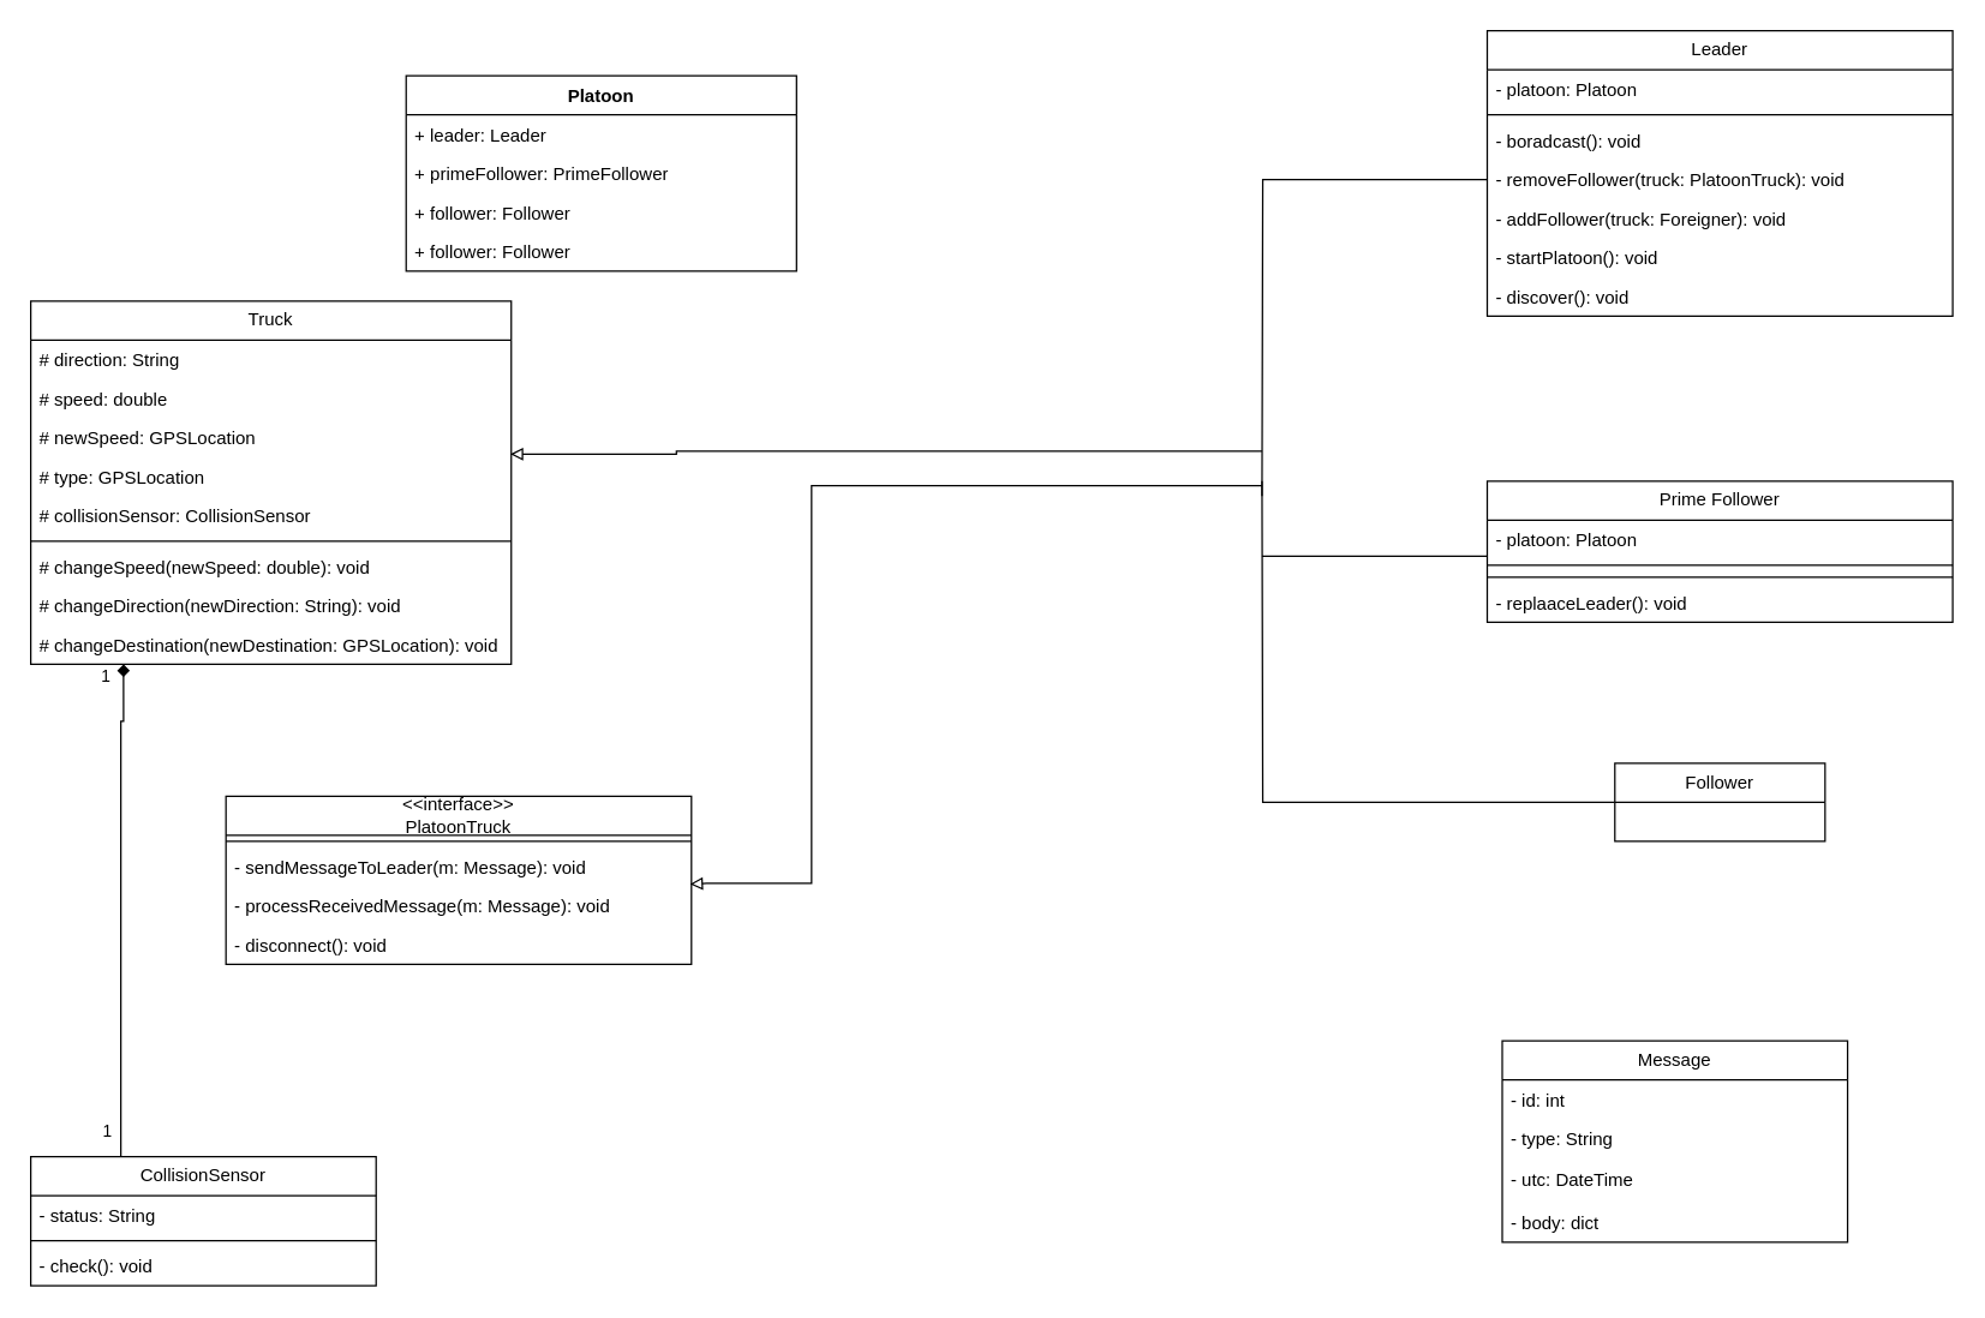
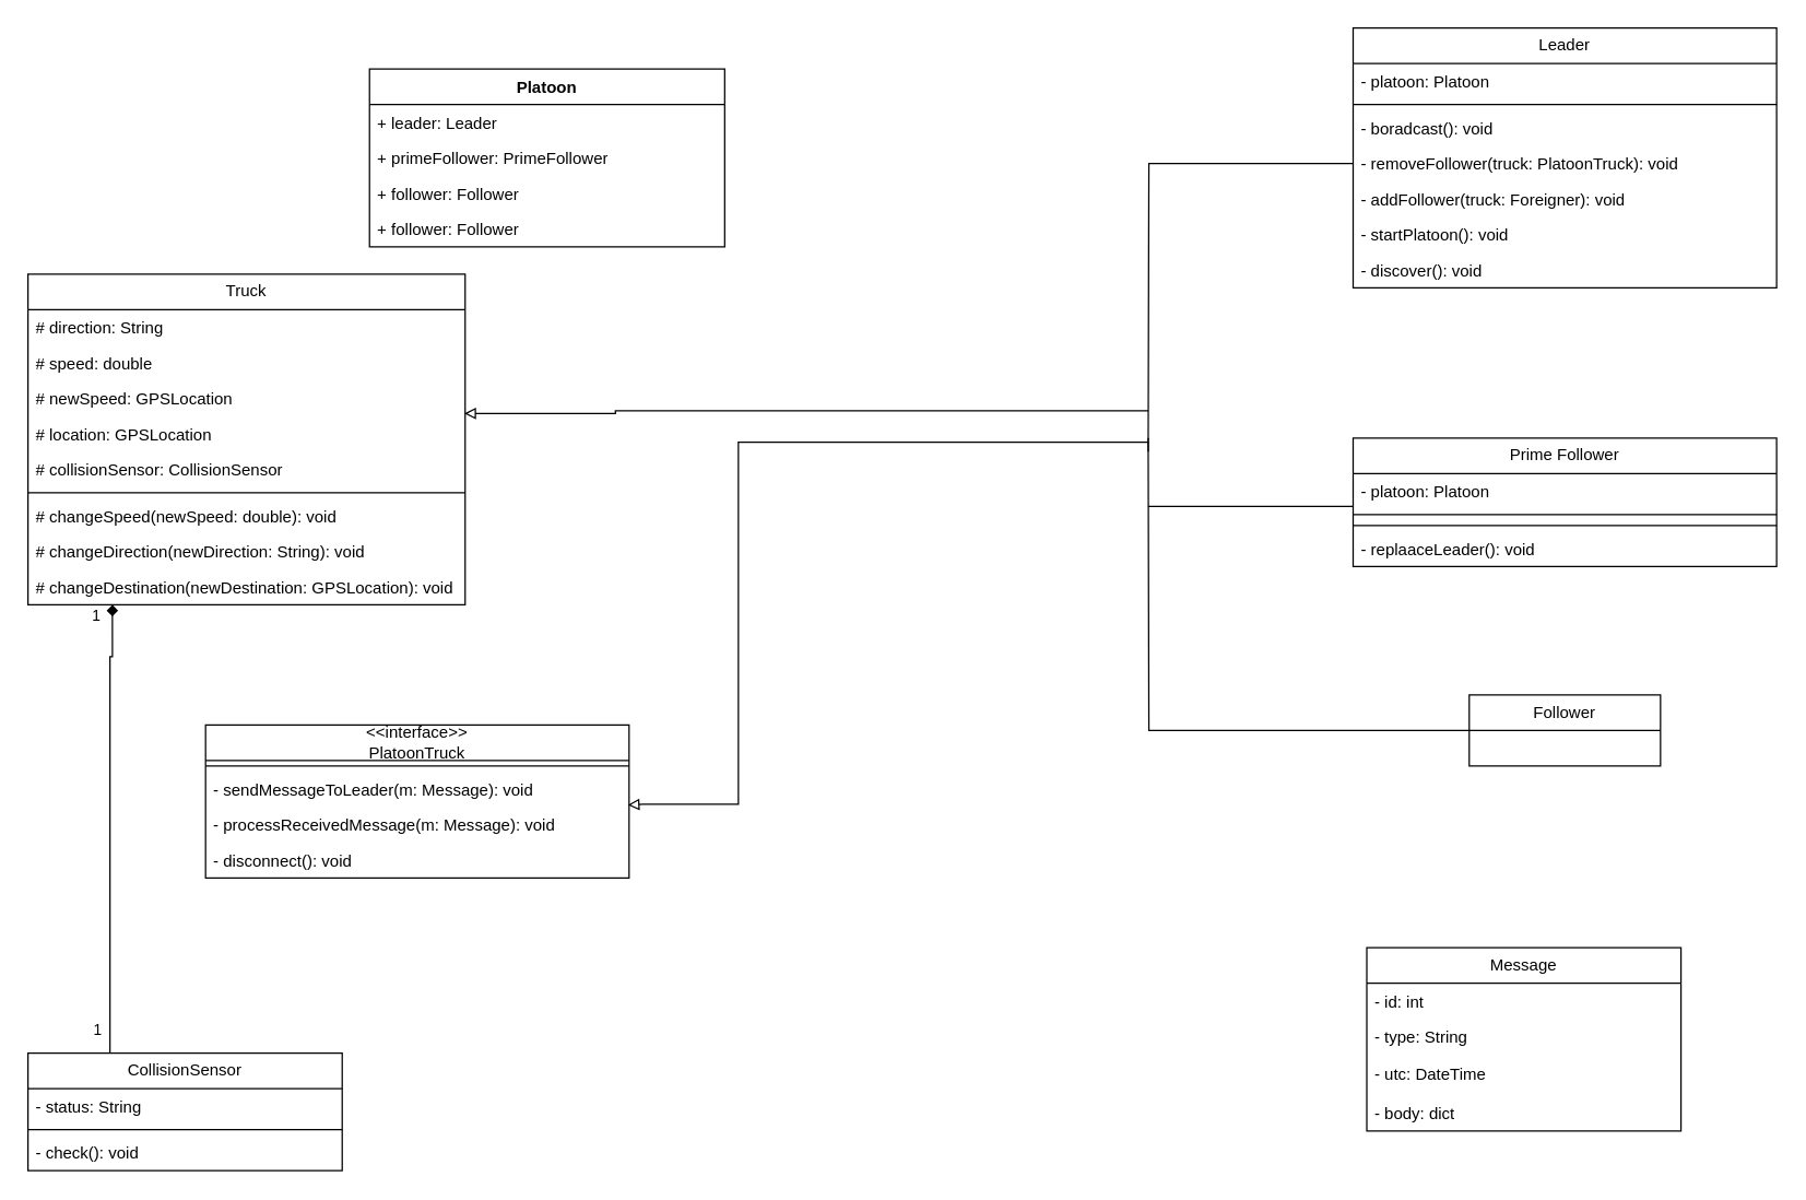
  <mxCell id="0" />
  <mxCell id="1" parent="0" />
  <mxCell id="2" value="Platoon&lt;br&gt;" style="swimlane;fontStyle=1;align=center;verticalAlign=top;childLayout=stackLayout;horizontal=1;startSize=26;horizontalStack=0;resizeParent=1;resizeParentMax=0;resizeLast=0;collapsible=1;marginBottom=0;whiteSpace=wrap;html=1;" parent="1" vertex="1"><mxGeometry x="270" y="50" width="260" height="130" as="geometry" /></mxCell>
  <mxCell id="3" value="+ leader: Leader" style="text;strokeColor=none;fillColor=none;align=left;verticalAlign=top;spacingLeft=4;spacingRight=4;overflow=hidden;rotatable=0;points=[[0,0.5],[1,0.5]];portConstraint=eastwest;whiteSpace=wrap;html=1;" parent="2" vertex="1"><mxGeometry y="26" width="260" height="26" as="geometry" /></mxCell>
  <mxCell id="4" value="+ primeFollower: PrimeFollower" style="text;strokeColor=none;fillColor=none;align=left;verticalAlign=top;spacingLeft=4;spacingRight=4;overflow=hidden;rotatable=0;points=[[0,0.5],[1,0.5]];portConstraint=eastwest;whiteSpace=wrap;html=1;" parent="2" vertex="1"><mxGeometry y="52" width="260" height="26" as="geometry" /></mxCell>
  <mxCell id="5" value="+ follower: Follower" style="text;strokeColor=none;fillColor=none;align=left;verticalAlign=top;spacingLeft=4;spacingRight=4;overflow=hidden;rotatable=0;points=[[0,0.5],[1,0.5]];portConstraint=eastwest;whiteSpace=wrap;html=1;" parent="2" vertex="1"><mxGeometry y="78" width="260" height="26" as="geometry" /></mxCell>
  <mxCell id="6" value="+ follower: Follower" style="text;strokeColor=none;fillColor=none;align=left;verticalAlign=top;spacingLeft=4;spacingRight=4;overflow=hidden;rotatable=0;points=[[0,0.5],[1,0.5]];portConstraint=eastwest;whiteSpace=wrap;html=1;" parent="2" vertex="1"><mxGeometry y="104" width="260" height="26" as="geometry" /></mxCell>
  <mxCell id="7" value="Truck" style="swimlane;fontStyle=0;childLayout=stackLayout;horizontal=1;startSize=26;fillColor=none;horizontalStack=0;resizeParent=1;resizeParentMax=0;resizeLast=0;collapsible=1;marginBottom=0;whiteSpace=wrap;html=1;" parent="1" vertex="1"><mxGeometry x="20" y="200" width="320" height="242" as="geometry" /></mxCell>
  <mxCell id="8" value="# direction: String" style="text;strokeColor=none;fillColor=none;align=left;verticalAlign=top;spacingLeft=4;spacingRight=4;overflow=hidden;rotatable=0;points=[[0,0.5],[1,0.5]];portConstraint=eastwest;whiteSpace=wrap;html=1;" parent="7" vertex="1"><mxGeometry y="26" width="320" height="26" as="geometry" /></mxCell>
  <mxCell id="9" value="# speed: double" style="text;strokeColor=none;fillColor=none;align=left;verticalAlign=top;spacingLeft=4;spacingRight=4;overflow=hidden;rotatable=0;points=[[0,0.5],[1,0.5]];portConstraint=eastwest;whiteSpace=wrap;html=1;" parent="7" vertex="1"><mxGeometry y="52" width="320" height="26" as="geometry" /></mxCell>
  <mxCell id="10" value="# newSpeed: GPSLocation" style="text;strokeColor=none;fillColor=none;align=left;verticalAlign=top;spacingLeft=4;spacingRight=4;overflow=hidden;rotatable=0;points=[[0,0.5],[1,0.5]];portConstraint=eastwest;whiteSpace=wrap;html=1;" parent="7" vertex="1"><mxGeometry y="78" width="320" height="26" as="geometry" /></mxCell>
- <mxCell id="11" value="# type: GPSLocation" style="text;strokeColor=none;fillColor=none;align=left;verticalAlign=top;spacingLeft=4;spacingRight=4;overflow=hidden;rotatable=0;points=[[0,0.5],[1,0.5]];portConstraint=eastwest;whiteSpace=wrap;html=1;" parent="7" vertex="1"><mxGeometry y="104" width="320" height="26" as="geometry" /></mxCell>
+ <mxCell id="11" value="# location: GPSLocation" style="text;strokeColor=none;fillColor=none;align=left;verticalAlign=top;spacingLeft=4;spacingRight=4;overflow=hidden;rotatable=0;points=[[0,0.5],[1,0.5]];portConstraint=eastwest;whiteSpace=wrap;html=1;" parent="7" vertex="1"><mxGeometry y="104" width="320" height="26" as="geometry" /></mxCell>
  <mxCell id="12" value="# collisionSensor: CollisionSensor" style="text;strokeColor=none;fillColor=none;align=left;verticalAlign=top;spacingLeft=4;spacingRight=4;overflow=hidden;rotatable=0;points=[[0,0.5],[1,0.5]];portConstraint=eastwest;whiteSpace=wrap;html=1;" parent="7" vertex="1"><mxGeometry y="130" width="320" height="26" as="geometry" /></mxCell>
  <mxCell id="13" value="" style="line;strokeWidth=1;fillColor=none;align=left;verticalAlign=middle;spacingTop=-1;spacingLeft=3;spacingRight=3;rotatable=0;labelPosition=right;points=[];portConstraint=eastwest;strokeColor=inherit;" parent="7" vertex="1"><mxGeometry y="156" width="320" height="8" as="geometry" /></mxCell>
  <mxCell id="14" value="# changeSpeed(newSpeed: double): void" style="text;strokeColor=none;fillColor=none;align=left;verticalAlign=top;spacingLeft=4;spacingRight=4;overflow=hidden;rotatable=0;points=[[0,0.5],[1,0.5]];portConstraint=eastwest;whiteSpace=wrap;html=1;" parent="7" vertex="1"><mxGeometry y="164" width="320" height="26" as="geometry" /></mxCell>
  <mxCell id="15" value="# changeDirection(newDirection: String): void" style="text;strokeColor=none;fillColor=none;align=left;verticalAlign=top;spacingLeft=4;spacingRight=4;overflow=hidden;rotatable=0;points=[[0,0.5],[1,0.5]];portConstraint=eastwest;whiteSpace=wrap;html=1;" parent="7" vertex="1"><mxGeometry y="190" width="320" height="26" as="geometry" /></mxCell>
  <mxCell id="16" value="# changeDestination(newDestination: GPSLocation): void" style="text;strokeColor=none;fillColor=none;align=left;verticalAlign=top;spacingLeft=4;spacingRight=4;overflow=hidden;rotatable=0;points=[[0,0.5],[1,0.5]];portConstraint=eastwest;whiteSpace=wrap;html=1;" parent="7" vertex="1"><mxGeometry y="216" width="320" height="26" as="geometry" /></mxCell>
  <mxCell id="17" value="&amp;lt;&amp;lt;interface&amp;gt;&amp;gt;&lt;br&gt;PlatoonTruck" style="swimlane;fontStyle=0;childLayout=stackLayout;horizontal=1;startSize=26;fillColor=none;horizontalStack=0;resizeParent=1;resizeParentMax=0;resizeLast=0;collapsible=1;marginBottom=0;whiteSpace=wrap;html=1;" parent="1" vertex="1"><mxGeometry x="150" y="530" width="310" height="112" as="geometry" /></mxCell>
  <mxCell id="18" value="" style="line;strokeWidth=1;fillColor=none;align=left;verticalAlign=middle;spacingTop=-1;spacingLeft=3;spacingRight=3;rotatable=0;labelPosition=right;points=[];portConstraint=eastwest;strokeColor=inherit;" parent="17" vertex="1"><mxGeometry y="26" width="310" height="8" as="geometry" /></mxCell>
  <mxCell id="19" value="- sendMessageToLeader(m: Message): void" style="text;strokeColor=none;fillColor=none;align=left;verticalAlign=top;spacingLeft=4;spacingRight=4;overflow=hidden;rotatable=0;points=[[0,0.5],[1,0.5]];portConstraint=eastwest;whiteSpace=wrap;html=1;" parent="17" vertex="1"><mxGeometry y="34" width="310" height="26" as="geometry" /></mxCell>
  <mxCell id="20" value="- processReceivedMessage(m: Message): void" style="text;strokeColor=none;fillColor=none;align=left;verticalAlign=top;spacingLeft=4;spacingRight=4;overflow=hidden;rotatable=0;points=[[0,0.5],[1,0.5]];portConstraint=eastwest;whiteSpace=wrap;html=1;" parent="17" vertex="1"><mxGeometry y="60" width="310" height="26" as="geometry" /></mxCell>
  <mxCell id="21" value="- disconnect(): void" style="text;strokeColor=none;fillColor=none;align=left;verticalAlign=top;spacingLeft=4;spacingRight=4;overflow=hidden;rotatable=0;points=[[0,0.5],[1,0.5]];portConstraint=eastwest;whiteSpace=wrap;html=1;" parent="17" vertex="1"><mxGeometry y="86" width="310" height="26" as="geometry" /></mxCell>
  <mxCell id="22" value="Leader" style="swimlane;fontStyle=0;childLayout=stackLayout;horizontal=1;startSize=26;fillColor=none;horizontalStack=0;resizeParent=1;resizeParentMax=0;resizeLast=0;collapsible=1;marginBottom=0;whiteSpace=wrap;html=1;" parent="1" vertex="1"><mxGeometry x="990" y="20" width="310" height="190" as="geometry" /></mxCell>
  <mxCell id="23" value="- platoon: Platoon" style="text;strokeColor=none;fillColor=none;align=left;verticalAlign=top;spacingLeft=4;spacingRight=4;overflow=hidden;rotatable=0;points=[[0,0.5],[1,0.5]];portConstraint=eastwest;whiteSpace=wrap;html=1;" parent="22" vertex="1"><mxGeometry y="26" width="310" height="26" as="geometry" /></mxCell>
  <mxCell id="24" value="" style="line;strokeWidth=1;fillColor=none;align=left;verticalAlign=middle;spacingTop=-1;spacingLeft=3;spacingRight=3;rotatable=0;labelPosition=right;points=[];portConstraint=eastwest;strokeColor=inherit;" parent="22" vertex="1"><mxGeometry y="52" width="310" height="8" as="geometry" /></mxCell>
  <mxCell id="25" value="- boradcast(): void" style="text;strokeColor=none;fillColor=none;align=left;verticalAlign=top;spacingLeft=4;spacingRight=4;overflow=hidden;rotatable=0;points=[[0,0.5],[1,0.5]];portConstraint=eastwest;whiteSpace=wrap;html=1;" parent="22" vertex="1"><mxGeometry y="60" width="310" height="26" as="geometry" /></mxCell>
  <mxCell id="26" style="edgeStyle=orthogonalEdgeStyle;rounded=0;orthogonalLoop=1;jettySize=auto;html=1;endArrow=none;endFill=0;" parent="22" source="27" edge="1"><mxGeometry relative="1" as="geometry"><mxPoint x="-150" y="310" as="targetPoint" /></mxGeometry></mxCell>
  <mxCell id="27" value="- removeFollower(truck: PlatoonTruck): void" style="text;strokeColor=none;fillColor=none;align=left;verticalAlign=top;spacingLeft=4;spacingRight=4;overflow=hidden;rotatable=0;points=[[0,0.5],[1,0.5]];portConstraint=eastwest;whiteSpace=wrap;html=1;" parent="22" vertex="1"><mxGeometry y="86" width="310" height="26" as="geometry" /></mxCell>
  <mxCell id="28" value="- addFollower(truck: Foreigner): void" style="text;strokeColor=none;fillColor=none;align=left;verticalAlign=top;spacingLeft=4;spacingRight=4;overflow=hidden;rotatable=0;points=[[0,0.5],[1,0.5]];portConstraint=eastwest;whiteSpace=wrap;html=1;" parent="22" vertex="1"><mxGeometry y="112" width="310" height="26" as="geometry" /></mxCell>
  <mxCell id="29" value="- startPlatoon(): void" style="text;strokeColor=none;fillColor=none;align=left;verticalAlign=top;spacingLeft=4;spacingRight=4;overflow=hidden;rotatable=0;points=[[0,0.5],[1,0.5]];portConstraint=eastwest;whiteSpace=wrap;html=1;" parent="22" vertex="1"><mxGeometry y="138" width="310" height="26" as="geometry" /></mxCell>
  <mxCell id="30" value="- discover(): void" style="text;strokeColor=none;fillColor=none;align=left;verticalAlign=top;spacingLeft=4;spacingRight=4;overflow=hidden;rotatable=0;points=[[0,0.5],[1,0.5]];portConstraint=eastwest;whiteSpace=wrap;html=1;" parent="22" vertex="1"><mxGeometry y="164" width="310" height="26" as="geometry" /></mxCell>
  <mxCell id="31" style="edgeStyle=orthogonalEdgeStyle;rounded=0;orthogonalLoop=1;jettySize=auto;html=1;endArrow=none;endFill=0;" parent="1" source="32" edge="1"><mxGeometry relative="1" as="geometry"><mxPoint x="840" y="370" as="targetPoint" /><Array as="points"><mxPoint x="950" y="370" /><mxPoint x="950" y="370" /></Array></mxGeometry></mxCell>
  <mxCell id="32" value="Prime Follower" style="swimlane;fontStyle=0;childLayout=stackLayout;horizontal=1;startSize=26;fillColor=none;horizontalStack=0;resizeParent=1;resizeParentMax=0;resizeLast=0;collapsible=1;marginBottom=0;whiteSpace=wrap;html=1;" parent="1" vertex="1"><mxGeometry x="990" y="320" width="310" height="94" as="geometry" /></mxCell>
  <mxCell id="33" value="- platoon: Platoon" style="text;strokeColor=none;fillColor=none;align=left;verticalAlign=top;spacingLeft=4;spacingRight=4;overflow=hidden;rotatable=0;points=[[0,0.5],[1,0.5]];portConstraint=eastwest;whiteSpace=wrap;html=1;" parent="32" vertex="1"><mxGeometry y="26" width="310" height="26" as="geometry" /></mxCell>
  <mxCell id="34" value="" style="line;strokeWidth=1;fillColor=none;align=left;verticalAlign=middle;spacingTop=-1;spacingLeft=3;spacingRight=3;rotatable=0;labelPosition=right;points=[];portConstraint=eastwest;strokeColor=inherit;" parent="32" vertex="1"><mxGeometry y="52" width="310" height="8" as="geometry" /></mxCell>
  <mxCell id="35" value="" style="line;strokeWidth=1;fillColor=none;align=left;verticalAlign=middle;spacingTop=-1;spacingLeft=3;spacingRight=3;rotatable=0;labelPosition=right;points=[];portConstraint=eastwest;strokeColor=inherit;" parent="32" vertex="1"><mxGeometry y="60" width="310" height="8" as="geometry" /></mxCell>
  <mxCell id="36" value="- replaaceLeader(): void" style="text;strokeColor=none;fillColor=none;align=left;verticalAlign=top;spacingLeft=4;spacingRight=4;overflow=hidden;rotatable=0;points=[[0,0.5],[1,0.5]];portConstraint=eastwest;whiteSpace=wrap;html=1;" parent="32" vertex="1"><mxGeometry y="68" width="310" height="26" as="geometry" /></mxCell>
  <mxCell id="37" style="edgeStyle=orthogonalEdgeStyle;rounded=0;orthogonalLoop=1;jettySize=auto;html=1;endArrow=none;endFill=0;" parent="1" source="38" edge="1"><mxGeometry relative="1" as="geometry"><mxPoint x="840" y="320" as="targetPoint" /></mxGeometry></mxCell>
  <mxCell id="38" value="Follower" style="swimlane;fontStyle=0;childLayout=stackLayout;horizontal=1;startSize=26;fillColor=none;horizontalStack=0;resizeParent=1;resizeParentMax=0;resizeLast=0;collapsible=1;marginBottom=0;whiteSpace=wrap;html=1;" parent="1" vertex="1"><mxGeometry x="1075" y="508" width="140" height="52" as="geometry" /></mxCell>
  <mxCell id="39" style="edgeStyle=orthogonalEdgeStyle;rounded=0;orthogonalLoop=1;jettySize=auto;html=1;entryX=0.997;entryY=-0.058;entryDx=0;entryDy=0;entryPerimeter=0;endArrow=block;endFill=0;" parent="1" target="20" edge="1"><mxGeometry relative="1" as="geometry"><Array as="points"><mxPoint x="540" y="323" /><mxPoint x="540" y="588" /><mxPoint x="470" y="588" /></Array><mxPoint x="840" y="323" as="sourcePoint" /></mxGeometry></mxCell>
  <mxCell id="40" value="CollisionSensor" style="swimlane;fontStyle=0;childLayout=stackLayout;horizontal=1;startSize=26;fillColor=none;horizontalStack=0;resizeParent=1;resizeParentMax=0;resizeLast=0;collapsible=1;marginBottom=0;whiteSpace=wrap;html=1;" parent="1" vertex="1"><mxGeometry x="20" y="770" width="230" height="86" as="geometry" /></mxCell>
  <mxCell id="41" value="- status: String" style="text;strokeColor=none;fillColor=none;align=left;verticalAlign=top;spacingLeft=4;spacingRight=4;overflow=hidden;rotatable=0;points=[[0,0.5],[1,0.5]];portConstraint=eastwest;whiteSpace=wrap;html=1;" parent="40" vertex="1"><mxGeometry y="26" width="230" height="26" as="geometry" /></mxCell>
  <mxCell id="42" value="" style="line;strokeWidth=1;fillColor=none;align=left;verticalAlign=middle;spacingTop=-1;spacingLeft=3;spacingRight=3;rotatable=0;labelPosition=right;points=[];portConstraint=eastwest;strokeColor=inherit;" parent="40" vertex="1"><mxGeometry y="52" width="230" height="8" as="geometry" /></mxCell>
  <mxCell id="43" value="- check(): void" style="text;strokeColor=none;fillColor=none;align=left;verticalAlign=top;spacingLeft=4;spacingRight=4;overflow=hidden;rotatable=0;points=[[0,0.5],[1,0.5]];portConstraint=eastwest;whiteSpace=wrap;html=1;" parent="40" vertex="1"><mxGeometry y="60" width="230" height="26" as="geometry" /></mxCell>
  <mxCell id="44" style="edgeStyle=orthogonalEdgeStyle;rounded=0;orthogonalLoop=1;jettySize=auto;html=1;entryX=0.193;entryY=1.001;entryDx=0;entryDy=0;entryPerimeter=0;endArrow=diamond;endFill=1;" parent="1" source="40" target="16" edge="1"><mxGeometry relative="1" as="geometry"><Array as="points"><mxPoint x="80" y="480" /><mxPoint x="82" y="480" /></Array></mxGeometry></mxCell>
  <mxCell id="45" value="1" style="edgeLabel;html=1;align=center;verticalAlign=middle;resizable=0;points=[];" parent="44" vertex="1" connectable="0"><mxGeometry x="0.854" y="2" relative="1" as="geometry"><mxPoint x="-10" y="-16" as="offset" /></mxGeometry></mxCell>
  <mxCell id="46" value="1" style="edgeLabel;html=1;align=center;verticalAlign=middle;resizable=0;points=[];" parent="44" vertex="1" connectable="0"><mxGeometry x="-0.883" relative="1" as="geometry"><mxPoint x="-10" y="1" as="offset" /></mxGeometry></mxCell>
  <mxCell id="47" value="Message" style="swimlane;fontStyle=0;childLayout=stackLayout;horizontal=1;startSize=26;fillColor=none;horizontalStack=0;resizeParent=1;resizeParentMax=0;resizeLast=0;collapsible=1;marginBottom=0;whiteSpace=wrap;html=1;" parent="1" vertex="1"><mxGeometry x="1000" y="693" width="230" height="134" as="geometry" /></mxCell>
  <mxCell id="48" value="- id: int" style="text;strokeColor=none;fillColor=none;align=left;verticalAlign=top;spacingLeft=4;spacingRight=4;overflow=hidden;rotatable=0;points=[[0,0.5],[1,0.5]];portConstraint=eastwest;whiteSpace=wrap;html=1;" parent="47" vertex="1"><mxGeometry y="26" width="230" height="26" as="geometry" /></mxCell>
  <mxCell id="49" value="- type: String" style="text;strokeColor=none;fillColor=none;align=left;verticalAlign=top;spacingLeft=4;spacingRight=4;overflow=hidden;rotatable=0;points=[[0,0.5],[1,0.5]];portConstraint=eastwest;whiteSpace=wrap;html=1;" parent="47" vertex="1"><mxGeometry y="52" width="230" height="26" as="geometry" /></mxCell>
  <mxCell id="50" value="- utc: DateTime" style="text;strokeColor=none;fillColor=none;align=left;verticalAlign=middle;spacingLeft=4;spacingRight=4;overflow=hidden;points=[[0,0.5],[1,0.5]];portConstraint=eastwest;rotatable=0;whiteSpace=wrap;html=1;" parent="47" vertex="1"><mxGeometry y="78" width="230" height="30" as="geometry" /></mxCell>
  <mxCell id="51" value="- body: dict" style="text;strokeColor=none;fillColor=none;align=left;verticalAlign=top;spacingLeft=4;spacingRight=4;overflow=hidden;rotatable=0;points=[[0,0.5],[1,0.5]];portConstraint=eastwest;whiteSpace=wrap;html=1;" parent="47" vertex="1"><mxGeometry y="108" width="230" height="26" as="geometry" /></mxCell>
  <mxCell id="52" style="edgeStyle=orthogonalEdgeStyle;rounded=0;orthogonalLoop=1;jettySize=auto;html=1;entryX=0.998;entryY=-0.077;entryDx=0;entryDy=0;entryPerimeter=0;endArrow=block;endFill=0;" parent="1" target="11" edge="1"><mxGeometry relative="1" as="geometry"><Array as="points"><mxPoint x="450" y="300" /><mxPoint x="450" y="302" /></Array><mxPoint x="840" y="300" as="sourcePoint" /></mxGeometry></mxCell>
